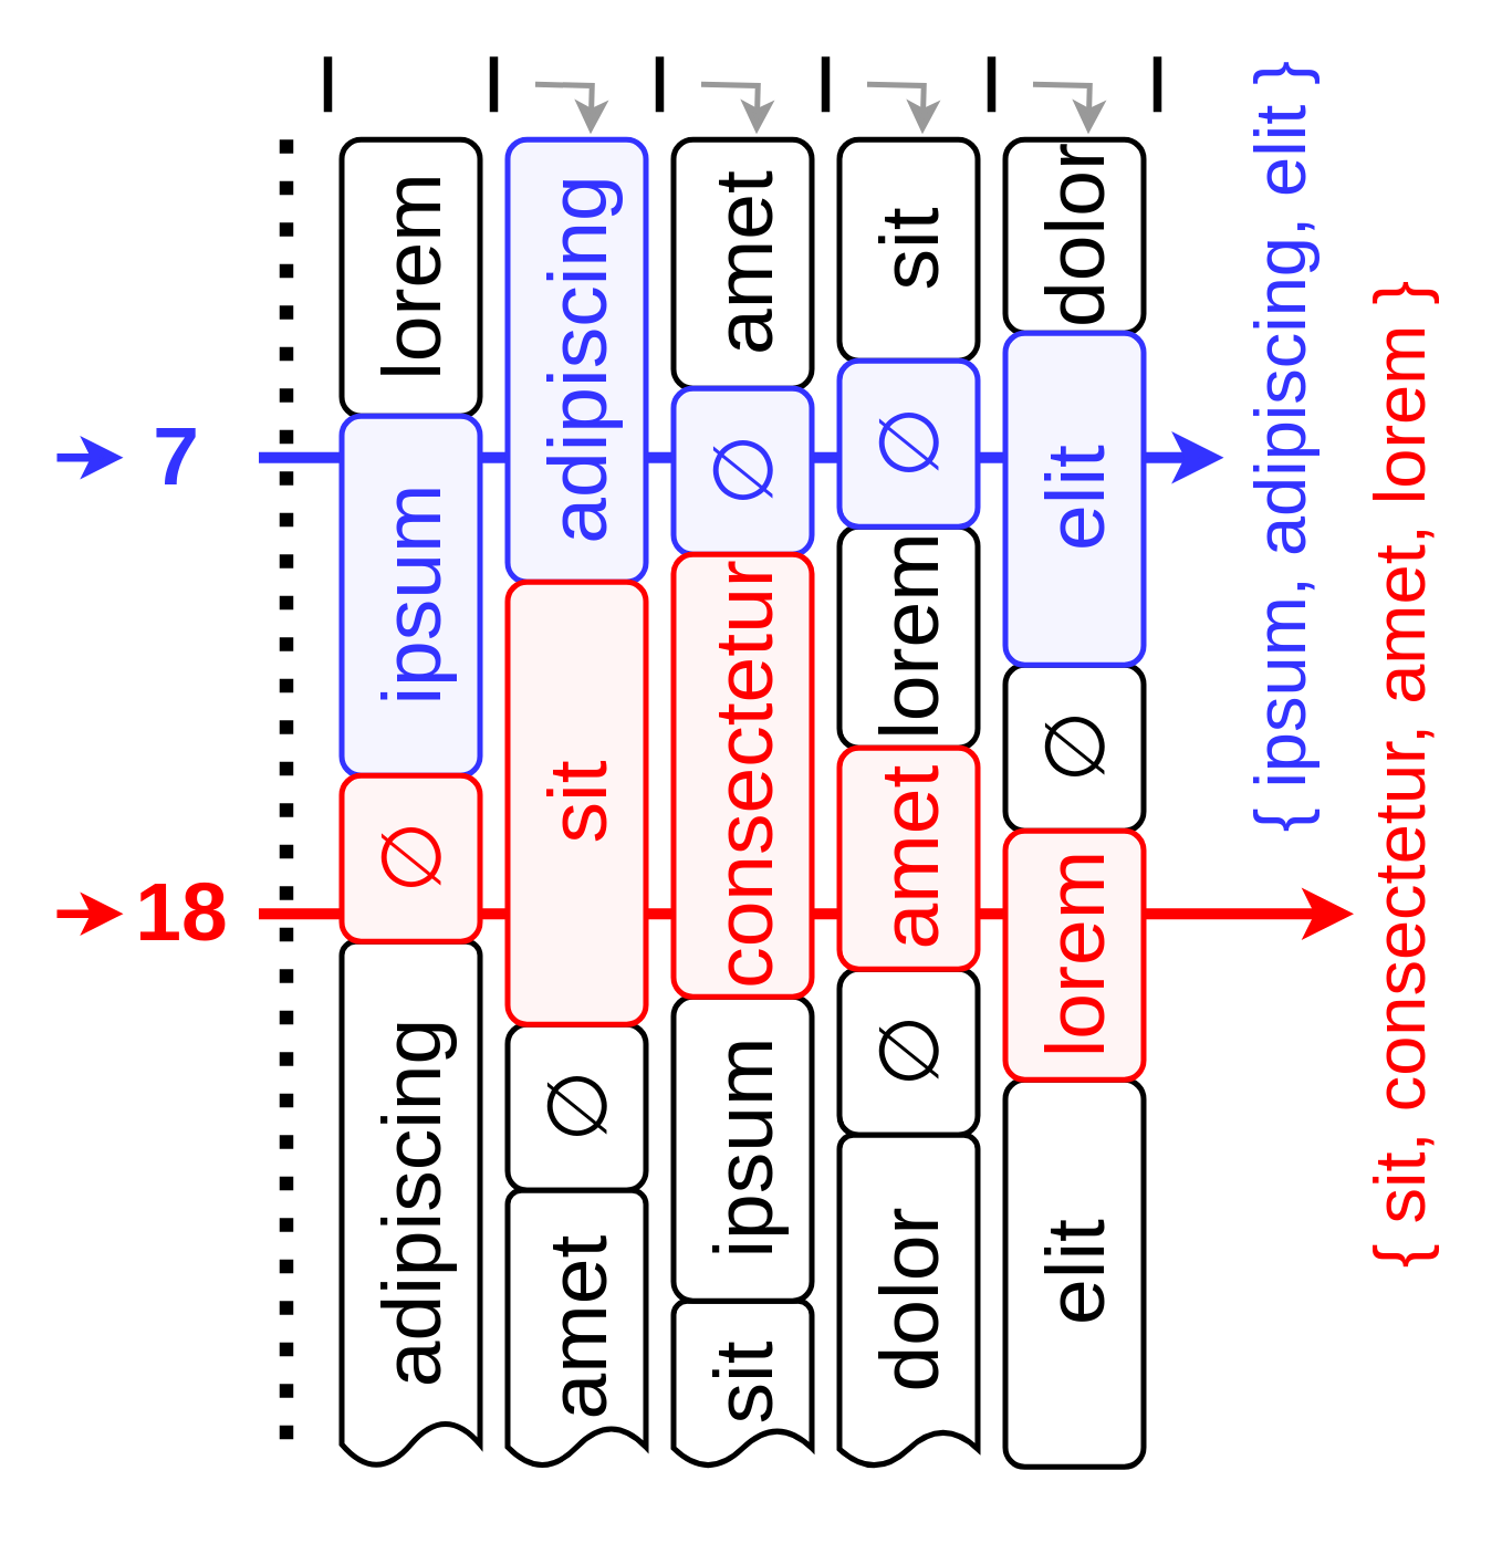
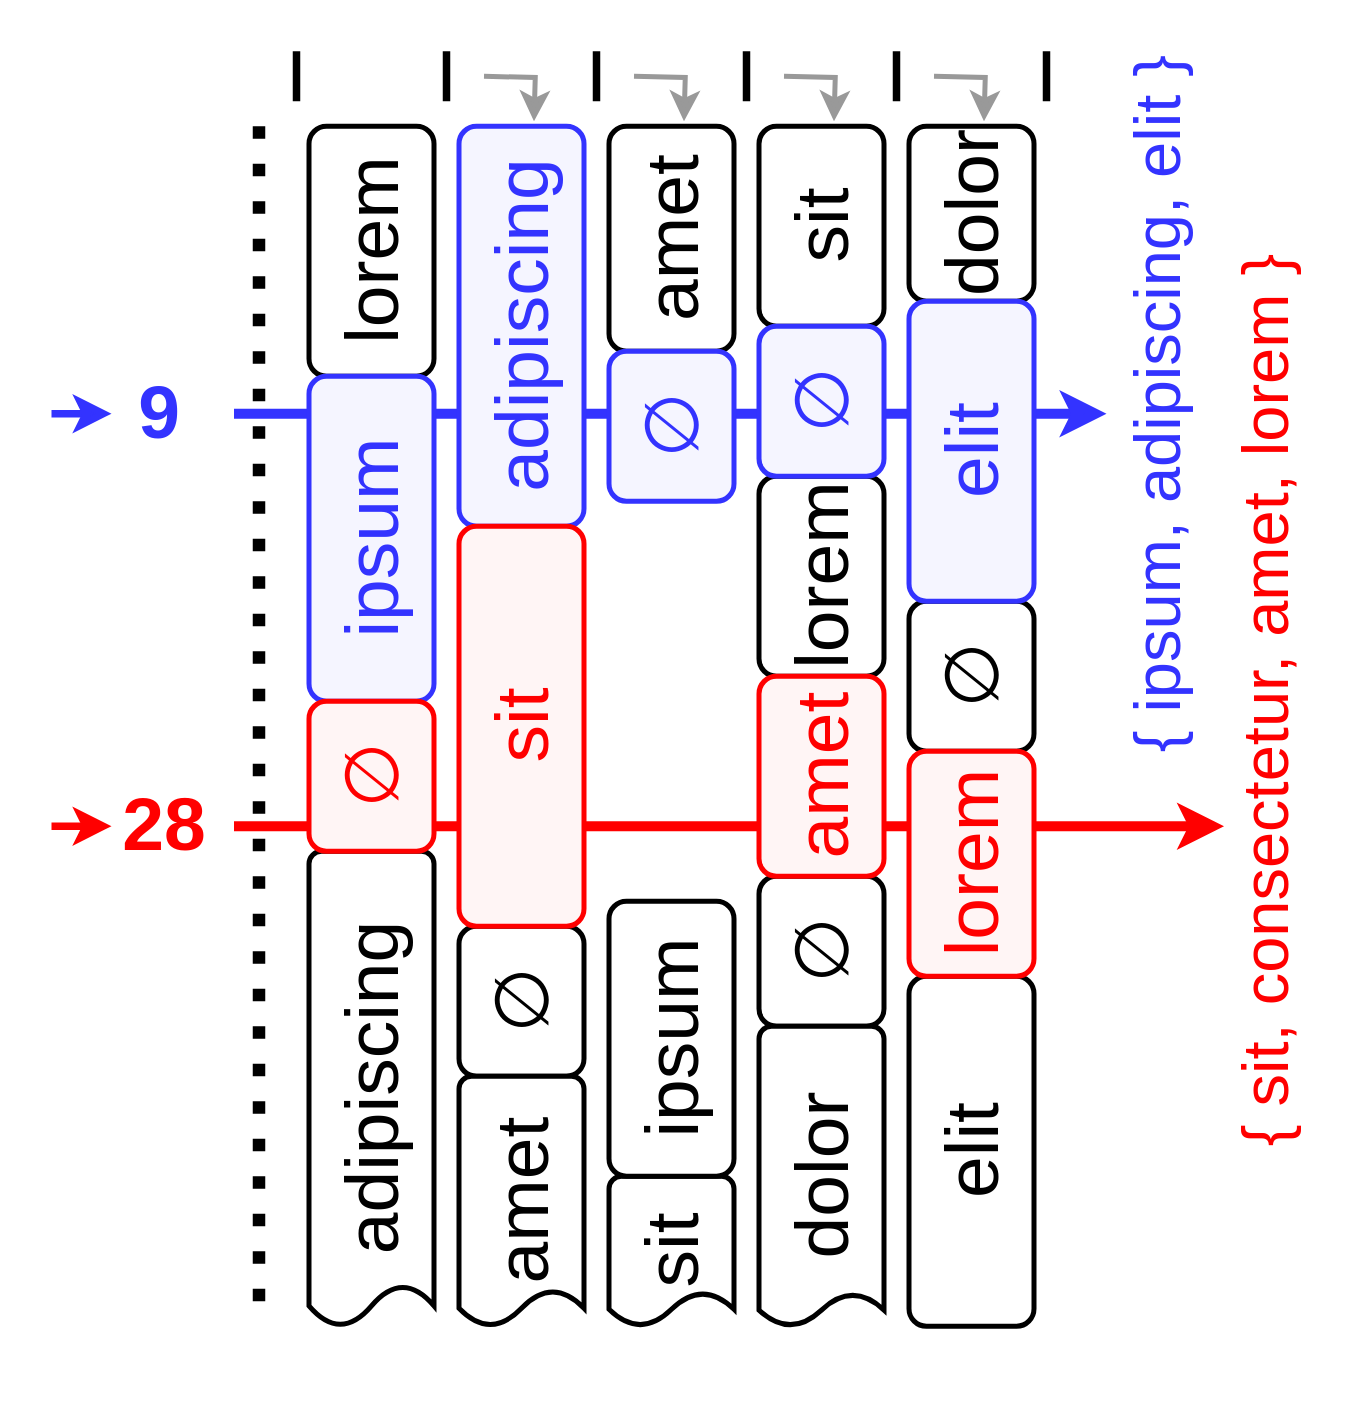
  <mxCell id="0" />
  <mxCell id="1" parent="0" />
  <mxCell id="2" value="{ ipsum, adipiscing, elit }" style="text;html=1;strokeColor=none;fillColor=none;align=right;verticalAlign=middle;whiteSpace=wrap;rounded=0;horizontal=0;fontSize=26;fontStyle=0;fontColor=#3333FF;" parent="1" vertex="1"><mxGeometry x="448" y="20" width="30" height="500" as="geometry" /></mxCell>
  <mxCell id="3" value="adipiscing" style="strokeWidth=2;html=1;shape=mxgraph.flowchart.document2;whiteSpace=wrap;size=0.086;horizontal=0;fontSize=30;" parent="1" vertex="1"><mxGeometry x="123" y="340" width="50" height="190" as="geometry" /></mxCell>
  <mxCell id="4" value="lorem" style="rounded=1;whiteSpace=wrap;html=1;absoluteArcSize=1;arcSize=14;strokeWidth=2;horizontal=0;fontSize=30;" parent="1" vertex="1"><mxGeometry x="123" y="50" width="50" height="100" as="geometry" /></mxCell>
  <mxCell id="5" value="&lt;meta charset=&quot;utf-8&quot;&gt;&lt;span lang=&quot;en&quot; class=&quot;ILfuVd&quot;&gt;&lt;span class=&quot;hgKElc&quot;&gt;∅&lt;/span&gt;&lt;/span&gt;" style="rounded=1;whiteSpace=wrap;html=1;absoluteArcSize=1;arcSize=14;strokeWidth=2;horizontal=0;fontSize=30;" parent="1" vertex="1"><mxGeometry x="183" y="370" width="50" height="60" as="geometry" /></mxCell>
  <mxCell id="6" value="amet" style="strokeWidth=2;html=1;shape=mxgraph.flowchart.document2;whiteSpace=wrap;size=0.144;horizontal=0;fontSize=30;" parent="1" vertex="1"><mxGeometry x="183" y="430" width="50" height="100" as="geometry" /></mxCell>
  <mxCell id="7" value="amet" style="rounded=1;whiteSpace=wrap;html=1;absoluteArcSize=1;arcSize=14;strokeWidth=2;horizontal=0;fontSize=30;" parent="1" vertex="1"><mxGeometry x="243" y="50" width="50" height="90" as="geometry" /></mxCell>
  <mxCell id="8" value="&lt;meta charset=&quot;utf-8&quot;&gt;&lt;span lang=&quot;en&quot; class=&quot;ILfuVd&quot;&gt;&lt;span class=&quot;hgKElc&quot;&gt;∅&lt;/span&gt;&lt;/span&gt;" style="rounded=1;whiteSpace=wrap;html=1;absoluteArcSize=1;arcSize=14;strokeWidth=2;horizontal=0;fontSize=30;" parent="1" vertex="1"><mxGeometry x="303" y="350" width="50" height="60" as="geometry" /></mxCell>
  <mxCell id="9" value="sit" style="strokeWidth=2;html=1;shape=mxgraph.flowchart.document2;whiteSpace=wrap;size=0.226;horizontal=0;fontSize=30;" parent="1" vertex="1"><mxGeometry x="243" y="470" width="50" height="60" as="geometry" /></mxCell>
  <mxCell id="10" value="ipsum" style="rounded=1;whiteSpace=wrap;html=1;absoluteArcSize=1;arcSize=14;strokeWidth=2;horizontal=0;fontSize=30;" parent="1" vertex="1"><mxGeometry x="243" y="360" width="50" height="110" as="geometry" /></mxCell>
  <mxCell id="11" value="sit" style="rounded=1;whiteSpace=wrap;html=1;absoluteArcSize=1;arcSize=14;strokeWidth=2;horizontal=0;fontSize=30;" parent="1" vertex="1"><mxGeometry x="303" y="50" width="50" height="80" as="geometry" /></mxCell>
  <mxCell id="12" value="lorem" style="rounded=1;whiteSpace=wrap;html=1;absoluteArcSize=1;arcSize=14;strokeWidth=2;horizontal=0;fontSize=30;" parent="1" vertex="1"><mxGeometry x="303" y="190" width="50" height="80" as="geometry" /></mxCell>
  <mxCell id="13" value="dolor" style="strokeWidth=2;html=1;shape=mxgraph.flowchart.document2;whiteSpace=wrap;size=0.108;horizontal=0;fontSize=30;spacing=2;" parent="1" vertex="1"><mxGeometry x="303" y="410" width="50" height="120" as="geometry" /></mxCell>
  <mxCell id="14" value="dolor" style="rounded=1;whiteSpace=wrap;html=1;absoluteArcSize=1;arcSize=14;strokeWidth=2;horizontal=0;fontSize=30;" parent="1" vertex="1"><mxGeometry x="363" y="50" width="50" height="70" as="geometry" /></mxCell>
  <mxCell id="15" value="&lt;meta charset=&quot;utf-8&quot;&gt;&lt;span lang=&quot;en&quot; class=&quot;ILfuVd&quot;&gt;&lt;span class=&quot;hgKElc&quot;&gt;∅&lt;/span&gt;&lt;/span&gt;" style="rounded=1;whiteSpace=wrap;html=1;absoluteArcSize=1;arcSize=14;strokeWidth=2;horizontal=0;fontSize=30;" parent="1" vertex="1"><mxGeometry x="363" y="240" width="50" height="60" as="geometry" /></mxCell>
  <mxCell id="16" value="elit" style="rounded=1;whiteSpace=wrap;html=1;absoluteArcSize=1;arcSize=14;strokeWidth=2;horizontal=0;fontSize=30;" parent="1" vertex="1"><mxGeometry x="363" y="390" width="50" height="140" as="geometry" /></mxCell>
  <mxCell id="17" value="" style="endArrow=none;dashed=1;html=1;rounded=0;dashPattern=1 2;strokeWidth=5;jumpSize=7;jumpStyle=none;endFill=0;strokeColor=default;" parent="1" edge="1"><mxGeometry width="50" height="50" relative="1" as="geometry"><mxPoint x="103" y="520" as="sourcePoint" /><mxPoint x="103" y="50" as="targetPoint" /></mxGeometry></mxCell>
  <mxCell id="18" value="" style="endArrow=none;html=1;rounded=0;strokeWidth=3;jumpSize=7;jumpStyle=none;endFill=0;strokeColor=default;" parent="1" edge="1"><mxGeometry width="50" height="50" relative="1" as="geometry"><mxPoint x="118" y="40" as="sourcePoint" /><mxPoint x="118" y="20" as="targetPoint" /></mxGeometry></mxCell>
  <mxCell id="19" value="" style="endArrow=none;html=1;rounded=0;strokeWidth=3;jumpSize=7;jumpStyle=none;endFill=0;strokeColor=default;" parent="1" edge="1"><mxGeometry width="50" height="50" relative="1" as="geometry"><mxPoint x="178" y="40" as="sourcePoint" /><mxPoint x="178" y="20" as="targetPoint" /></mxGeometry></mxCell>
  <mxCell id="20" value="" style="endArrow=none;html=1;rounded=0;strokeWidth=3;jumpSize=7;jumpStyle=none;endFill=0;strokeColor=default;" parent="1" edge="1"><mxGeometry width="50" height="50" relative="1" as="geometry"><mxPoint x="238" y="40" as="sourcePoint" /><mxPoint x="238" y="20" as="targetPoint" /></mxGeometry></mxCell>
  <mxCell id="21" value="" style="endArrow=none;html=1;rounded=0;strokeWidth=3;jumpSize=7;jumpStyle=none;endFill=0;strokeColor=default;" parent="1" edge="1"><mxGeometry width="50" height="50" relative="1" as="geometry"><mxPoint x="298" y="40" as="sourcePoint" /><mxPoint x="298" y="20" as="targetPoint" /></mxGeometry></mxCell>
  <mxCell id="22" value="" style="endArrow=none;html=1;rounded=0;strokeWidth=3;jumpSize=7;jumpStyle=none;endFill=0;strokeColor=default;" parent="1" edge="1"><mxGeometry width="50" height="50" relative="1" as="geometry"><mxPoint x="358" y="40" as="sourcePoint" /><mxPoint x="358" y="20" as="targetPoint" /></mxGeometry></mxCell>
  <mxCell id="23" value="" style="endArrow=none;html=1;rounded=0;strokeWidth=3;jumpSize=7;jumpStyle=none;endFill=0;strokeColor=default;" parent="1" edge="1"><mxGeometry width="50" height="50" relative="1" as="geometry"><mxPoint x="418" y="40" as="sourcePoint" /><mxPoint x="418" y="20" as="targetPoint" /></mxGeometry></mxCell>
- <mxCell id="24" value="18" style="text;html=1;strokeColor=none;fillColor=none;align=center;verticalAlign=middle;whiteSpace=wrap;rounded=0;fontSize=30;fontStyle=1;fontColor=#FF0000;" parent="1" vertex="1"><mxGeometry x="43" y="314" width="45" height="30" as="geometry" /></mxCell>
+ <mxCell id="24" value="28" style="text;html=1;strokeColor=none;fillColor=none;align=center;verticalAlign=middle;whiteSpace=wrap;rounded=0;fontSize=30;fontStyle=1;fontColor=#FF0000;" parent="1" vertex="1"><mxGeometry x="43" y="314" width="45" height="30" as="geometry" /></mxCell>
  <mxCell id="25" value="" style="endArrow=classic;html=1;rounded=0;strokeWidth=4;strokeColor=#FF0000;endFill=1;" parent="1" edge="1"><mxGeometry width="50" height="50" relative="1" as="geometry"><mxPoint x="93" y="330" as="sourcePoint" /><mxPoint x="489" y="330" as="targetPoint" /></mxGeometry></mxCell>
  <mxCell id="26" value="" style="endArrow=classic;html=1;rounded=0;strokeColor=#FF0000;strokeWidth=3;" parent="1" edge="1"><mxGeometry width="50" height="50" relative="1" as="geometry"><mxPoint x="20" y="330" as="sourcePoint" /><mxPoint x="44" y="330" as="targetPoint" /></mxGeometry></mxCell>
  <mxCell id="27" value="{ sit, consectetur, amet, lorem }" style="text;html=1;strokeColor=none;fillColor=none;align=center;verticalAlign=middle;whiteSpace=wrap;rounded=0;horizontal=0;fontSize=26;fontStyle=0;fontColor=#FF0000;" parent="1" vertex="1"><mxGeometry x="491" y="20" width="30" height="520" as="geometry" /></mxCell>
  <mxCell id="28" value="" style="endArrow=classic;html=1;rounded=0;edgeStyle=orthogonalEdgeStyle;strokeWidth=2;strokeColor=#999999;" parent="1" edge="1"><mxGeometry width="50" height="50" relative="1" as="geometry"><mxPoint x="193" y="30" as="sourcePoint" /><mxPoint x="213" y="48" as="targetPoint" /></mxGeometry></mxCell>
  <mxCell id="29" value="" style="endArrow=classic;html=1;rounded=0;edgeStyle=orthogonalEdgeStyle;strokeWidth=2;strokeColor=#999999;" parent="1" edge="1"><mxGeometry width="50" height="50" relative="1" as="geometry"><mxPoint x="253" y="30" as="sourcePoint" /><mxPoint x="273" y="48" as="targetPoint" /></mxGeometry></mxCell>
  <mxCell id="30" value="" style="endArrow=classic;html=1;rounded=0;edgeStyle=orthogonalEdgeStyle;strokeWidth=2;strokeColor=#999999;" parent="1" edge="1"><mxGeometry width="50" height="50" relative="1" as="geometry"><mxPoint x="313" y="30" as="sourcePoint" /><mxPoint x="333" y="48" as="targetPoint" /></mxGeometry></mxCell>
  <mxCell id="31" value="" style="endArrow=classic;html=1;rounded=0;edgeStyle=orthogonalEdgeStyle;strokeWidth=2;strokeColor=#999999;" parent="1" edge="1"><mxGeometry width="50" height="50" relative="1" as="geometry"><mxPoint x="373" y="30" as="sourcePoint" /><mxPoint x="393" y="48" as="targetPoint" /></mxGeometry></mxCell>
- <mxCell id="32" value="7" style="text;html=1;strokeColor=none;fillColor=none;align=center;verticalAlign=middle;whiteSpace=wrap;rounded=0;fontSize=30;fontStyle=1;fontColor=#3333FF;" parent="1" vertex="1"><mxGeometry x="41" y="149" width="45" height="30" as="geometry" /></mxCell>
+ <mxCell id="32" value="9" style="text;html=1;strokeColor=none;fillColor=none;align=center;verticalAlign=middle;whiteSpace=wrap;rounded=0;fontSize=30;fontStyle=1;fontColor=#3333FF;" parent="1" vertex="1"><mxGeometry x="41" y="149" width="45" height="30" as="geometry" /></mxCell>
  <mxCell id="33" value="" style="endArrow=classic;html=1;rounded=0;strokeWidth=4;strokeColor=#3333FF;endFill=1;fontColor=#3333FF;" parent="1" edge="1"><mxGeometry width="50" height="50" relative="1" as="geometry"><mxPoint x="93" y="165" as="sourcePoint" /><mxPoint x="442" y="165" as="targetPoint" /></mxGeometry></mxCell>
  <mxCell id="34" value="" style="endArrow=classic;html=1;rounded=0;strokeColor=#3333FF;strokeWidth=3;fontColor=#3333FF;" parent="1" edge="1"><mxGeometry width="50" height="50" relative="1" as="geometry"><mxPoint x="20" y="165" as="sourcePoint" /><mxPoint x="44" y="165" as="targetPoint" /></mxGeometry></mxCell>
  <mxCell id="35" value="ipsum" style="rounded=1;whiteSpace=wrap;html=1;absoluteArcSize=1;arcSize=14;strokeWidth=2;horizontal=0;fontSize=30;strokeColor=#3333FF;fontColor=#3333FF;fillColor=#F5F5FF;" parent="1" vertex="1"><mxGeometry x="123" y="150" width="50" height="130" as="geometry" /></mxCell>
  <mxCell id="36" value="adipiscing" style="rounded=1;whiteSpace=wrap;html=1;absoluteArcSize=1;arcSize=14;strokeWidth=2;horizontal=0;fontSize=30;strokeColor=#3333FF;fontColor=#3333FF;fillColor=#F5F5FF;" parent="1" vertex="1"><mxGeometry x="183" y="50" width="50" height="160" as="geometry" /></mxCell>
  <mxCell id="37" value="&lt;meta charset=&quot;utf-8&quot;&gt;&lt;span lang=&quot;en&quot; class=&quot;ILfuVd&quot;&gt;&lt;span class=&quot;hgKElc&quot;&gt;∅&lt;/span&gt;&lt;/span&gt;" style="rounded=1;whiteSpace=wrap;html=1;absoluteArcSize=1;arcSize=14;strokeWidth=2;horizontal=0;fontSize=30;strokeColor=#3333FF;fontColor=#3333FF;fillColor=#F5F5FF;" parent="1" vertex="1"><mxGeometry x="243" y="140" width="50" height="60" as="geometry" /></mxCell>
  <mxCell id="38" value="&lt;meta charset=&quot;utf-8&quot;&gt;&lt;span lang=&quot;en&quot; class=&quot;ILfuVd&quot;&gt;&lt;span class=&quot;hgKElc&quot;&gt;∅&lt;/span&gt;&lt;/span&gt;" style="rounded=1;whiteSpace=wrap;html=1;absoluteArcSize=1;arcSize=14;strokeWidth=2;horizontal=0;fontSize=30;strokeColor=#3333FF;fontColor=#3333FF;fillColor=#F5F5FF;" parent="1" vertex="1"><mxGeometry x="303" y="130" width="50" height="60" as="geometry" /></mxCell>
  <mxCell id="39" value="elit" style="rounded=1;whiteSpace=wrap;html=1;absoluteArcSize=1;arcSize=14;strokeWidth=2;horizontal=0;fontSize=30;strokeColor=#3333FF;fontColor=#3333FF;fillColor=#F5F5FF;" parent="1" vertex="1"><mxGeometry x="363" y="120" width="50" height="120" as="geometry" /></mxCell>
  <mxCell id="40" value="&lt;meta charset=&quot;utf-8&quot;&gt;&lt;span lang=&quot;en&quot; class=&quot;ILfuVd&quot;&gt;&lt;span class=&quot;hgKElc&quot;&gt;∅&lt;/span&gt;&lt;/span&gt;" style="rounded=1;whiteSpace=wrap;html=1;absoluteArcSize=1;arcSize=14;strokeWidth=2;horizontal=0;fontSize=30;strokeColor=#FF0000;fontColor=#FF0000;fillColor=#FFF5F5;" parent="1" vertex="1"><mxGeometry x="123" y="280" width="50" height="60" as="geometry" /></mxCell>
  <mxCell id="41" value="sit" style="rounded=1;whiteSpace=wrap;html=1;absoluteArcSize=1;arcSize=14;strokeWidth=2;horizontal=0;fontSize=30;fontColor=#FF0000;strokeColor=#FF0000;fillColor=#FFF5F5;" parent="1" vertex="1"><mxGeometry x="183" y="210" width="50" height="160" as="geometry" /></mxCell>
- <mxCell id="42" value="consectetur" style="rounded=1;whiteSpace=wrap;html=1;absoluteArcSize=1;arcSize=14;strokeWidth=2;horizontal=0;fontSize=30;fontColor=#FF0000;strokeColor=#FF0000;fillColor=#FFF5F5;" parent="1" vertex="1"><mxGeometry x="243" y="200" width="50" height="160" as="geometry" /></mxCell>
  <mxCell id="43" value="amet" style="rounded=1;whiteSpace=wrap;html=1;absoluteArcSize=1;arcSize=14;strokeWidth=2;horizontal=0;fontSize=30;fontColor=#FF0000;strokeColor=#FF0000;fillColor=#FFF5F5;" parent="1" vertex="1"><mxGeometry x="303" y="270" width="50" height="80" as="geometry" /></mxCell>
  <mxCell id="44" value="lorem" style="rounded=1;whiteSpace=wrap;html=1;absoluteArcSize=1;arcSize=14;strokeWidth=2;horizontal=0;fontSize=30;fontColor=#FF0000;strokeColor=#FF0000;fillColor=#FFF5F5;" parent="1" vertex="1"><mxGeometry x="363" y="300" width="50" height="90" as="geometry" /></mxCell>
